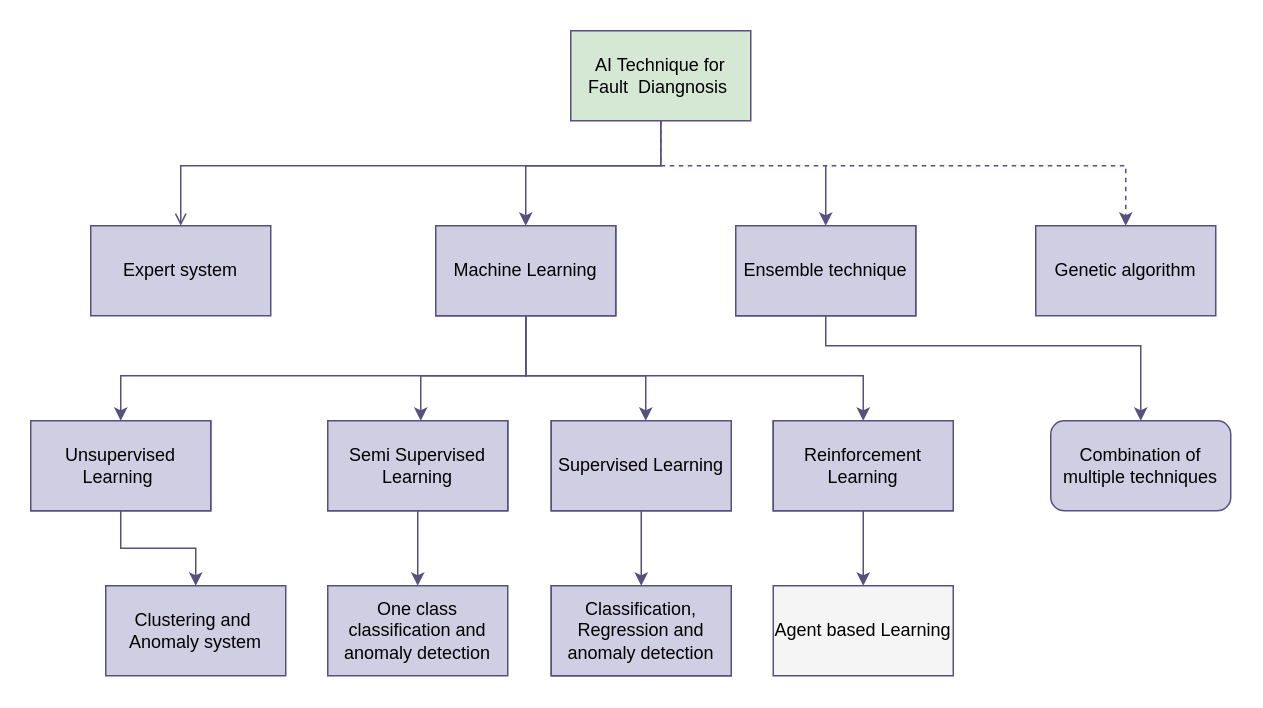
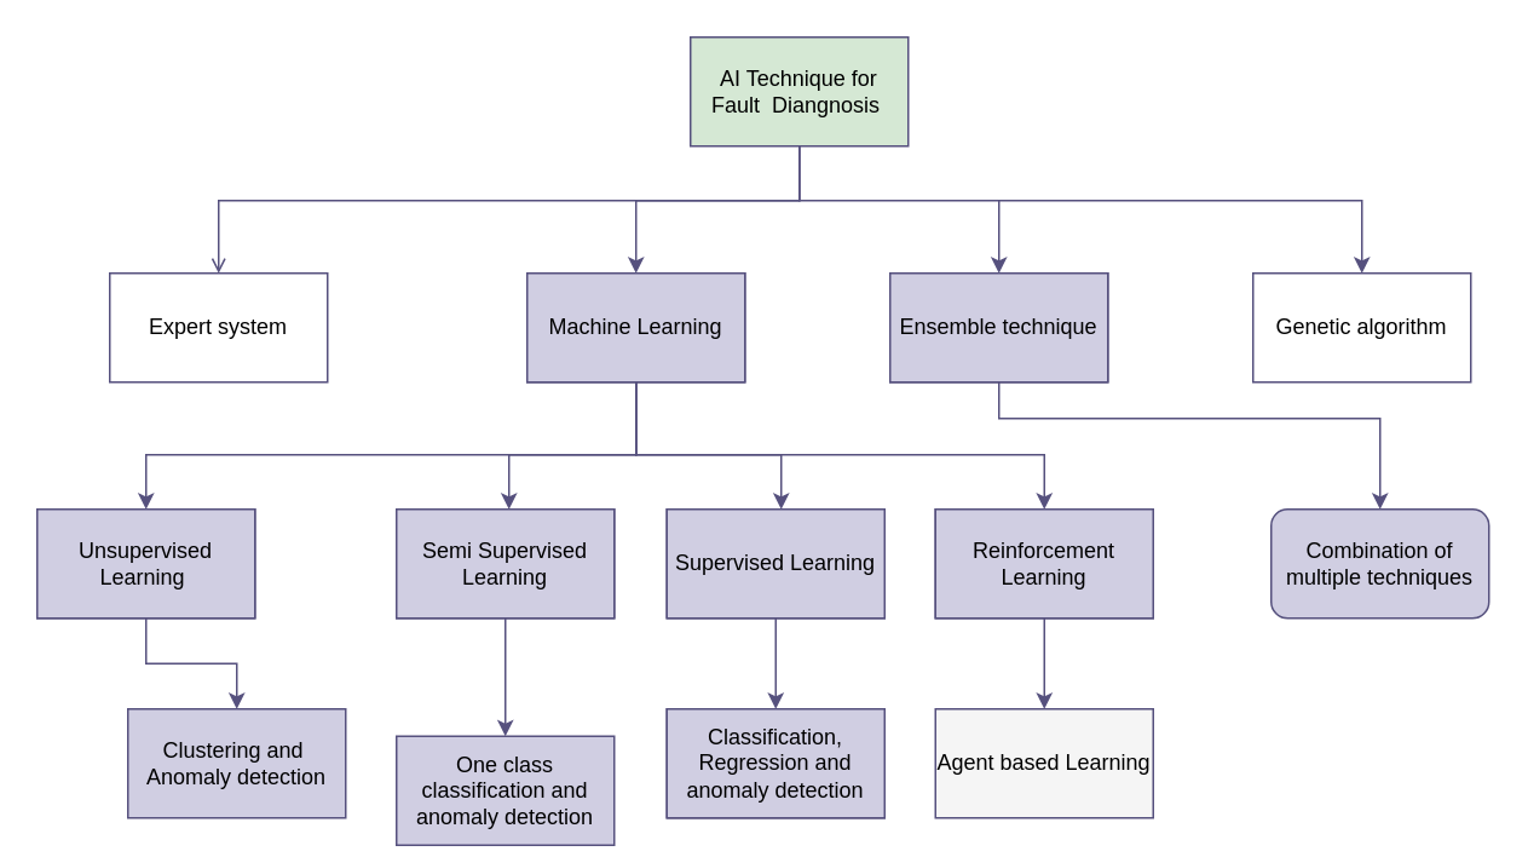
  <mxCell id="0" />
  <mxCell id="1" parent="0" />
  <mxCell id="2" value="" style="edgeStyle=orthogonalEdgeStyle;rounded=0;orthogonalLoop=1;jettySize=auto;html=1;exitX=0.5;exitY=1;exitDx=0;exitDy=0;fillColor=#d0cee2;strokeColor=#56517e;endArrow=open;" edge="1" parent="1" source="5" target="6"><mxGeometry relative="1" as="geometry"><Array as="points"><mxPoint x="440" y="110" /><mxPoint x="120" y="110" /></Array></mxGeometry></mxCell>
  <mxCell id="3" value="" style="edgeStyle=orthogonalEdgeStyle;rounded=0;orthogonalLoop=1;jettySize=auto;html=1;fillColor=#d0cee2;strokeColor=#56517e;" edge="1" parent="1" source="5" target="11"><mxGeometry relative="1" as="geometry"><Array as="points"><mxPoint x="440" y="110" /><mxPoint x="350" y="110" /></Array></mxGeometry></mxCell>
- <mxCell id="4" value="" style="edgeStyle=orthogonalEdgeStyle;rounded=0;orthogonalLoop=1;jettySize=auto;html=1;exitX=0.5;exitY=1;exitDx=0;exitDy=0;fillColor=#d0cee2;strokeColor=#56517e;dashed=1;" edge="1" parent="1" source="5" target="12"><mxGeometry relative="1" as="geometry"><Array as="points"><mxPoint x="440" y="110" /><mxPoint x="750" y="110" /></Array></mxGeometry></mxCell>
+ <mxCell id="4" value="" style="edgeStyle=orthogonalEdgeStyle;rounded=0;orthogonalLoop=1;jettySize=auto;html=1;exitX=0.5;exitY=1;exitDx=0;exitDy=0;fillColor=#d0cee2;strokeColor=#56517e;" edge="1" parent="1" source="5" target="12"><mxGeometry relative="1" as="geometry"><Array as="points"><mxPoint x="440" y="110" /><mxPoint x="750" y="110" /></Array></mxGeometry></mxCell>
  <mxCell id="5" value="AI Technique for Fault&amp;nbsp; Diangnosis&amp;nbsp;" style="rounded=0;whiteSpace=wrap;html=1;fillColor=#d5e8d4;strokeColor=#56517e;" vertex="1" parent="1"><mxGeometry x="380" y="20" width="120" height="60" as="geometry" /></mxCell>
- <mxCell id="6" value="Expert system" style="whiteSpace=wrap;html=1;rounded=0;fillColor=#d0cee2;strokeColor=#56517e;" vertex="1" parent="1"><mxGeometry x="60" y="150" width="120" height="60" as="geometry" /></mxCell>
+ <mxCell id="6" value="Expert system" style="whiteSpace=wrap;html=1;rounded=0;fillColor=#ffffff;strokeColor=#56517e;" vertex="1" parent="1"><mxGeometry x="60" y="150" width="120" height="60" as="geometry" /></mxCell>
  <mxCell id="7" value="" style="edgeStyle=orthogonalEdgeStyle;rounded=0;orthogonalLoop=1;jettySize=auto;html=1;fillColor=#d0cee2;strokeColor=#56517e;" edge="1" parent="1" source="11" target="17"><mxGeometry relative="1" as="geometry"><Array as="points"><mxPoint x="350" y="250" /><mxPoint x="280" y="250" /></Array></mxGeometry></mxCell>
  <mxCell id="8" value="" style="edgeStyle=orthogonalEdgeStyle;rounded=0;orthogonalLoop=1;jettySize=auto;html=1;fillColor=#d0cee2;strokeColor=#56517e;" edge="1" parent="1" source="11" target="21"><mxGeometry relative="1" as="geometry"><Array as="points"><mxPoint x="350" y="250" /><mxPoint x="575" y="250" /></Array></mxGeometry></mxCell>
  <mxCell id="9" style="edgeStyle=orthogonalEdgeStyle;rounded=0;orthogonalLoop=1;jettySize=auto;html=1;fillColor=#d0cee2;strokeColor=#56517e;" edge="1" parent="1" source="11" target="24"><mxGeometry relative="1" as="geometry"><Array as="points"><mxPoint x="350" y="250" /><mxPoint x="80" y="250" /></Array></mxGeometry></mxCell>
  <mxCell id="10" style="edgeStyle=orthogonalEdgeStyle;rounded=0;orthogonalLoop=1;jettySize=auto;html=1;entryX=0.525;entryY=0;entryDx=0;entryDy=0;entryPerimeter=0;fillColor=#d0cee2;strokeColor=#56517e;" edge="1" parent="1" source="11" target="23"><mxGeometry relative="1" as="geometry"><Array as="points"><mxPoint x="350" y="250" /><mxPoint x="430" y="250" /></Array></mxGeometry></mxCell>
  <mxCell id="11" value="Machine Learning" style="whiteSpace=wrap;html=1;rounded=0;fillColor=#d0cee2;strokeColor=#56517e;" vertex="1" parent="1"><mxGeometry x="290" y="150" width="120" height="60" as="geometry" /></mxCell>
- <mxCell id="12" value="Genetic algorithm" style="whiteSpace=wrap;html=1;rounded=0;fillColor=#d0cee2;strokeColor=#56517e;" vertex="1" parent="1"><mxGeometry x="690" y="150" width="120" height="60" as="geometry" /></mxCell>
+ <mxCell id="12" value="Genetic algorithm" style="whiteSpace=wrap;html=1;rounded=0;fillColor=#ffffff;strokeColor=#56517e;" vertex="1" parent="1"><mxGeometry x="690" y="150" width="120" height="60" as="geometry" /></mxCell>
  <mxCell id="13" value="" style="edgeStyle=orthogonalEdgeStyle;rounded=0;orthogonalLoop=1;jettySize=auto;html=1;exitX=0.5;exitY=1;exitDx=0;exitDy=0;fillColor=#d0cee2;strokeColor=#56517e;" edge="1" parent="1" source="14" target="18"><mxGeometry relative="1" as="geometry"><Array as="points"><mxPoint x="550" y="230" /><mxPoint x="760" y="230" /></Array></mxGeometry></mxCell>
  <mxCell id="14" value="Ensemble technique" style="whiteSpace=wrap;html=1;rounded=0;fillColor=#d0cee2;strokeColor=#56517e;" vertex="1" parent="1"><mxGeometry x="490" y="150" width="120" height="60" as="geometry" /></mxCell>
  <mxCell id="15" value="" style="edgeStyle=orthogonalEdgeStyle;rounded=0;orthogonalLoop=1;jettySize=auto;html=1;fillColor=#d0cee2;strokeColor=#56517e;" edge="1" parent="1" source="17" target="26"><mxGeometry relative="1" as="geometry" /></mxCell>
  <mxCell id="16" style="edgeStyle=orthogonalEdgeStyle;rounded=0;orthogonalLoop=1;jettySize=auto;html=1;entryX=0.5;entryY=0;entryDx=0;entryDy=0;fillColor=#d0cee2;strokeColor=#56517e;" edge="1" parent="1" source="24" target="25"><mxGeometry relative="1" as="geometry" /></mxCell>
  <mxCell id="17" value="Semi Supervised Learning" style="whiteSpace=wrap;html=1;rounded=0;fillColor=#d0cee2;strokeColor=#56517e;" vertex="1" parent="1"><mxGeometry x="218" y="280" width="120" height="60" as="geometry" /></mxCell>
  <mxCell id="18" value="Combination of multiple techniques" style="whiteSpace=wrap;html=1;fillColor=#d0cee2;strokeColor=#56517e;rounded=1;" vertex="1" parent="1"><mxGeometry x="700" y="280" width="120" height="60" as="geometry" /></mxCell>
  <mxCell id="19" value="" style="endArrow=classic;html=1;rounded=0;entryX=0.5;entryY=0;entryDx=0;entryDy=0;fillColor=#d0cee2;strokeColor=#56517e;" edge="1" parent="1" target="14"><mxGeometry width="50" height="50" relative="1" as="geometry"><mxPoint x="550" y="110" as="sourcePoint" /><mxPoint x="410" y="230" as="targetPoint" /></mxGeometry></mxCell>
  <mxCell id="20" value="" style="edgeStyle=orthogonalEdgeStyle;rounded=0;orthogonalLoop=1;jettySize=auto;html=1;fillColor=#d0cee2;strokeColor=#56517e;" edge="1" parent="1" source="21" target="28"><mxGeometry relative="1" as="geometry" /></mxCell>
  <mxCell id="21" value="Reinforcement Learning" style="whiteSpace=wrap;html=1;rounded=0;fillColor=#d0cee2;strokeColor=#56517e;" vertex="1" parent="1"><mxGeometry x="515" y="280" width="120" height="60" as="geometry" /></mxCell>
  <mxCell id="22" value="" style="edgeStyle=orthogonalEdgeStyle;rounded=0;orthogonalLoop=1;jettySize=auto;html=1;fillColor=#d0cee2;strokeColor=#56517e;" edge="1" parent="1" source="23" target="27"><mxGeometry relative="1" as="geometry" /></mxCell>
  <mxCell id="23" value="Supervised Learning" style="rounded=0;whiteSpace=wrap;html=1;fillColor=#d0cee2;strokeColor=#56517e;" vertex="1" parent="1"><mxGeometry x="367" y="280" width="120" height="60" as="geometry" /></mxCell>
  <mxCell id="24" value="Unsupervised Learning&amp;nbsp;" style="whiteSpace=wrap;html=1;rounded=0;fillColor=#d0cee2;strokeColor=#56517e;" vertex="1" parent="1"><mxGeometry x="20" y="280" width="120" height="60" as="geometry" /></mxCell>
- <mxCell id="25" value="Clustering and&amp;nbsp; Anomaly system" style="rounded=0;whiteSpace=wrap;html=1;fillColor=#d0cee2;strokeColor=#56517e;" vertex="1" parent="1"><mxGeometry x="70" y="390" width="120" height="60" as="geometry" /></mxCell>
- <mxCell id="26" value="One class classification and anomaly detection" style="whiteSpace=wrap;html=1;rounded=0;fillColor=#d0cee2;strokeColor=#56517e;" vertex="1" parent="1"><mxGeometry x="218" y="390" width="120" height="60" as="geometry" /></mxCell>
+ <mxCell id="25" value="Clustering and&amp;nbsp; Anomaly detection" style="rounded=0;whiteSpace=wrap;html=1;fillColor=#d0cee2;strokeColor=#56517e;" vertex="1" parent="1"><mxGeometry x="70" y="390" width="120" height="60" as="geometry" /></mxCell>
+ <mxCell id="26" value="One class classification and anomaly detection" style="whiteSpace=wrap;html=1;rounded=0;fillColor=#d0cee2;strokeColor=#56517e;" vertex="1" parent="1"><mxGeometry x="218" y="405" width="120" height="60" as="geometry" /></mxCell>
  <mxCell id="27" value="Classification, Regression and anomaly detection" style="whiteSpace=wrap;html=1;rounded=0;fillColor=#d0cee2;strokeColor=#56517e;" vertex="1" parent="1"><mxGeometry x="367" y="390" width="120" height="60" as="geometry" /></mxCell>
  <mxCell id="28" value="Agent based Learning" style="whiteSpace=wrap;html=1;rounded=0;fillColor=#f5f5f5;strokeColor=#56517e;" vertex="1" parent="1"><mxGeometry x="515" y="390" width="120" height="60" as="geometry" /></mxCell>
  <mxCell id="29" value="Machine Learning" style="whiteSpace=wrap;html=1;rounded=0;fillColor=#d0cee2;strokeColor=#56517e;" vertex="1" parent="1"><mxGeometry x="290" y="150" width="120" height="60" as="geometry" /></mxCell>
  <mxCell id="30" value="Ensemble technique" style="whiteSpace=wrap;html=1;rounded=0;fillColor=#d0cee2;strokeColor=#56517e;" vertex="1" parent="1"><mxGeometry x="490" y="150" width="120" height="60" as="geometry" /></mxCell>
  <mxCell id="31" value="Unsupervised Learning&amp;nbsp;" style="whiteSpace=wrap;html=1;rounded=0;fillColor=#d0cee2;strokeColor=#56517e;" vertex="1" parent="1"><mxGeometry x="20" y="280" width="120" height="60" as="geometry" /></mxCell>
  <mxCell id="32" value="Semi Supervised Learning" style="whiteSpace=wrap;html=1;rounded=0;fillColor=#d0cee2;strokeColor=#56517e;" vertex="1" parent="1"><mxGeometry x="218" y="280" width="120" height="60" as="geometry" /></mxCell>
  <mxCell id="33" value="Supervised Learning" style="rounded=0;whiteSpace=wrap;html=1;fillColor=#d0cee2;strokeColor=#56517e;" vertex="1" parent="1"><mxGeometry x="367" y="280" width="120" height="60" as="geometry" /></mxCell>
  <mxCell id="34" value="Reinforcement Learning" style="whiteSpace=wrap;html=1;rounded=0;fillColor=#d0cee2;strokeColor=#56517e;" vertex="1" parent="1"><mxGeometry x="515" y="280" width="120" height="60" as="geometry" /></mxCell>
  <mxCell id="35" value="Classification, Regression and anomaly detection" style="whiteSpace=wrap;html=1;rounded=0;fillColor=#d0cee2;strokeColor=#56517e;" vertex="1" parent="1"><mxGeometry x="367" y="390" width="120" height="60" as="geometry" /></mxCell>
